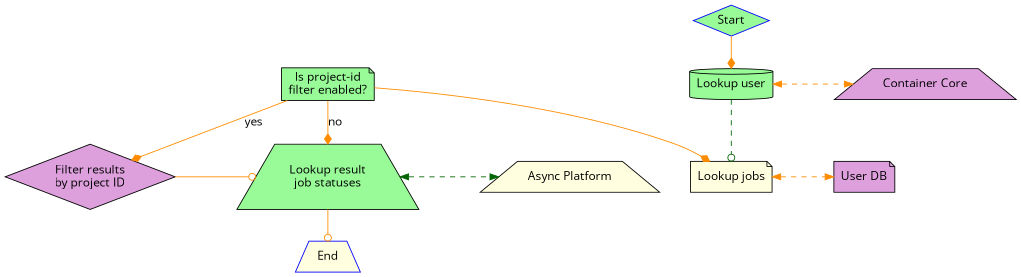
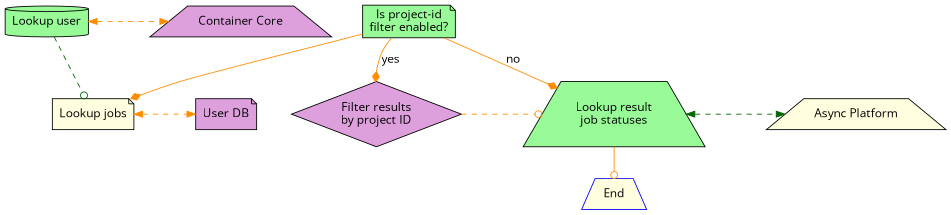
  digraph {
    fontname="Open Sans"
    nodesep=0.5
    node [fillcolor=palegreen fontname="Open Sans" shape=trapezium style=filled]
    edge [color=darkorange fontname="Open Sans" arrowhead=diamond]
    n1 [fillcolor=plum label="Container Core"]
    n2 [fillcolor=lightyellow label="Async Platform"]
    n3 [label="Lookup user" shape=cylinder]
    n4 [fillcolor=lightyellow label="Lookup jobs" shape=note]
    n5 [fillcolor=plum label="User DB" shape=note]
    n6 [fillcolor=plum label="Filter results\nby project ID" shape=diamond]
    n7 [label="Lookup result\njob statuses"]
    n8 [color=blue fillcolor=lightyellow label=End]
-   n9 [color=blue label=Start shape=diamond]
    n10 [label="Is project-id\nfilter enabled?" shape=note]
    subgraph sub_1 {
      n1
      n2
    }
    subgraph sub_2 {
      rank=same
      n1
      n3
    }
    subgraph sub_3 {
      rank=same
      n4
      n5
    }
    subgraph sub_4 {
      rank=same
      n2
      n6
      n7
    }
    n3 -> n1 [dir=both style=dashed arrowhead=""]
    n3 -> n4 [arrowhead=odot color=darkgreen style=dashed]
    n4 -> n5 [dir=both style=dashed arrowhead=""]
-   n6 -> n7 [arrowhead=odot]
+   n6 -> n7 [arrowhead=odot style=dashed]
    n7 -> n2 [color=darkgreen dir=both style=dashed arrowhead=""]
    n7 -> n8 [arrowhead=odot]
-   n9 -> n3
    n10 -> n4
    n10 -> n6 [label=yes]
    n10 -> n7 [label=no]
  }
